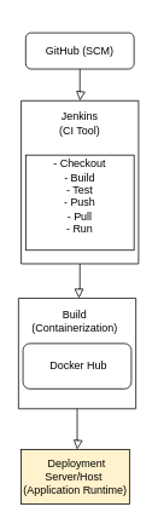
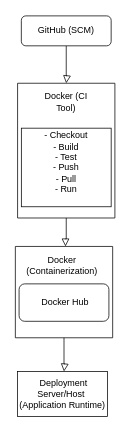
  <mxCell id="0" />
  <mxCell id="1" parent="0" />
  <mxCell id="2" value="" style="rounded=0;html=1;jettySize=auto;orthogonalLoop=1;fontSize=11;endArrow=block;endFill=0;endSize=8;strokeWidth=1;shadow=0;labelBackgroundColor=none;edgeStyle=orthogonalEdgeStyle;" parent="1" source="3" edge="1"><mxGeometry relative="1" as="geometry"><mxPoint x="88" y="110" as="targetPoint" /><Array as="points"><mxPoint x="88" y="100" /><mxPoint x="89" y="100" /></Array></mxGeometry></mxCell>
- <mxCell id="3" value="GitHub (SCM)" style="rounded=1;whiteSpace=wrap;html=1;fontSize=12;glass=0;strokeWidth=1;shadow=0;" parent="1" vertex="1"><mxGeometry x="28" y="35" width="120" height="40" as="geometry" /></mxCell>
+ <mxCell id="3" value="GitHub (SCM)" style="rounded=1;whiteSpace=wrap;html=1;fontSize=12;glass=0;strokeWidth=1;shadow=0;" parent="1" vertex="1"><mxGeometry x="28" y="20" width="120" height="40" as="geometry" /></mxCell>
  <mxCell id="4" value="" style="swimlane;startSize=0;" vertex="1" parent="1"><mxGeometry x="23" y="110" width="130" height="180" as="geometry" /></mxCell>
  <mxCell id="5" value="&#10;   - Checkout&#10;   - Build&#10;   - Test&#10;   - Push&#10;   - Pull&#10;   - Run&#10;&#10;" style="rounded=0;whiteSpace=wrap;html=1;" vertex="1" parent="4"><mxGeometry x="5" y="60" width="120" height="105" as="geometry" /></mxCell>
- <mxCell id="6" value="Jenkins (CI Tool)" style="text;html=1;align=center;verticalAlign=middle;whiteSpace=wrap;rounded=0;" vertex="1" parent="4"><mxGeometry x="35" y="10" width="60" height="30" as="geometry" /></mxCell>
+ <mxCell id="6" value="Docker (CI Tool)" style="text;html=1;align=center;verticalAlign=middle;whiteSpace=wrap;rounded=0;" vertex="1" parent="4"><mxGeometry x="35" y="10" width="60" height="30" as="geometry" /></mxCell>
  <mxCell id="7" value="" style="swimlane;startSize=0;" vertex="1" parent="1"><mxGeometry x="20" y="328" width="130" height="122" as="geometry" /></mxCell>
  <mxCell id="8" value="&amp;nbsp;Docker Hub" style="whiteSpace=wrap;html=1;rounded=1;" vertex="1" parent="7"><mxGeometry x="5" y="50" width="120" height="50" as="geometry" /></mxCell>
- <mxCell id="9" value="Build (Containerization)" style="text;html=1;align=center;verticalAlign=middle;whiteSpace=wrap;rounded=0;" vertex="1" parent="7"><mxGeometry x="30" y="10" width="65" height="30" as="geometry" /></mxCell>
- <mxCell id="10" value="&amp;nbsp;Deployment Server/Host&amp;nbsp; (Application Runtime)" style="rounded=0;whiteSpace=wrap;html=1;fillColor=#fff2cc;" vertex="1" parent="1"><mxGeometry x="23" y="495" width="120" height="60" as="geometry" /></mxCell>
+ <mxCell id="9" value="Docker (Containerization)" style="text;html=1;align=center;verticalAlign=middle;whiteSpace=wrap;rounded=0;" vertex="1" parent="7"><mxGeometry x="30" y="10" width="65" height="30" as="geometry" /></mxCell>
+ <mxCell id="10" value="&amp;nbsp;Deployment Server/Host&amp;nbsp; (Application Runtime)" style="rounded=0;whiteSpace=wrap;html=1;" vertex="1" parent="1"><mxGeometry x="23" y="495" width="120" height="60" as="geometry" /></mxCell>
  <mxCell id="11" value="" style="rounded=0;html=1;jettySize=auto;orthogonalLoop=1;fontSize=11;endArrow=block;endFill=0;endSize=8;strokeWidth=1;shadow=0;labelBackgroundColor=none;edgeStyle=orthogonalEdgeStyle;exitX=0.5;exitY=1;exitDx=0;exitDy=0;" edge="1" parent="1" source="4"><mxGeometry relative="1" as="geometry"><mxPoint x="87" y="300" as="sourcePoint" /><mxPoint x="87" y="328" as="targetPoint" /><Array as="points"><mxPoint x="88" y="318" /><mxPoint x="87" y="318" /></Array></mxGeometry></mxCell>
  <mxCell id="12" value="" style="rounded=0;html=1;jettySize=auto;orthogonalLoop=1;fontSize=11;endArrow=block;endFill=0;endSize=8;strokeWidth=1;shadow=0;labelBackgroundColor=none;edgeStyle=orthogonalEdgeStyle;exitX=0.5;exitY=1;exitDx=0;exitDy=0;" edge="1" parent="1" source="7"><mxGeometry relative="1" as="geometry"><mxPoint x="88" y="460" as="sourcePoint" /><mxPoint x="85" y="495" as="targetPoint" /><Array as="points"><mxPoint x="85" y="485" /><mxPoint x="86" y="485" /></Array></mxGeometry></mxCell>
